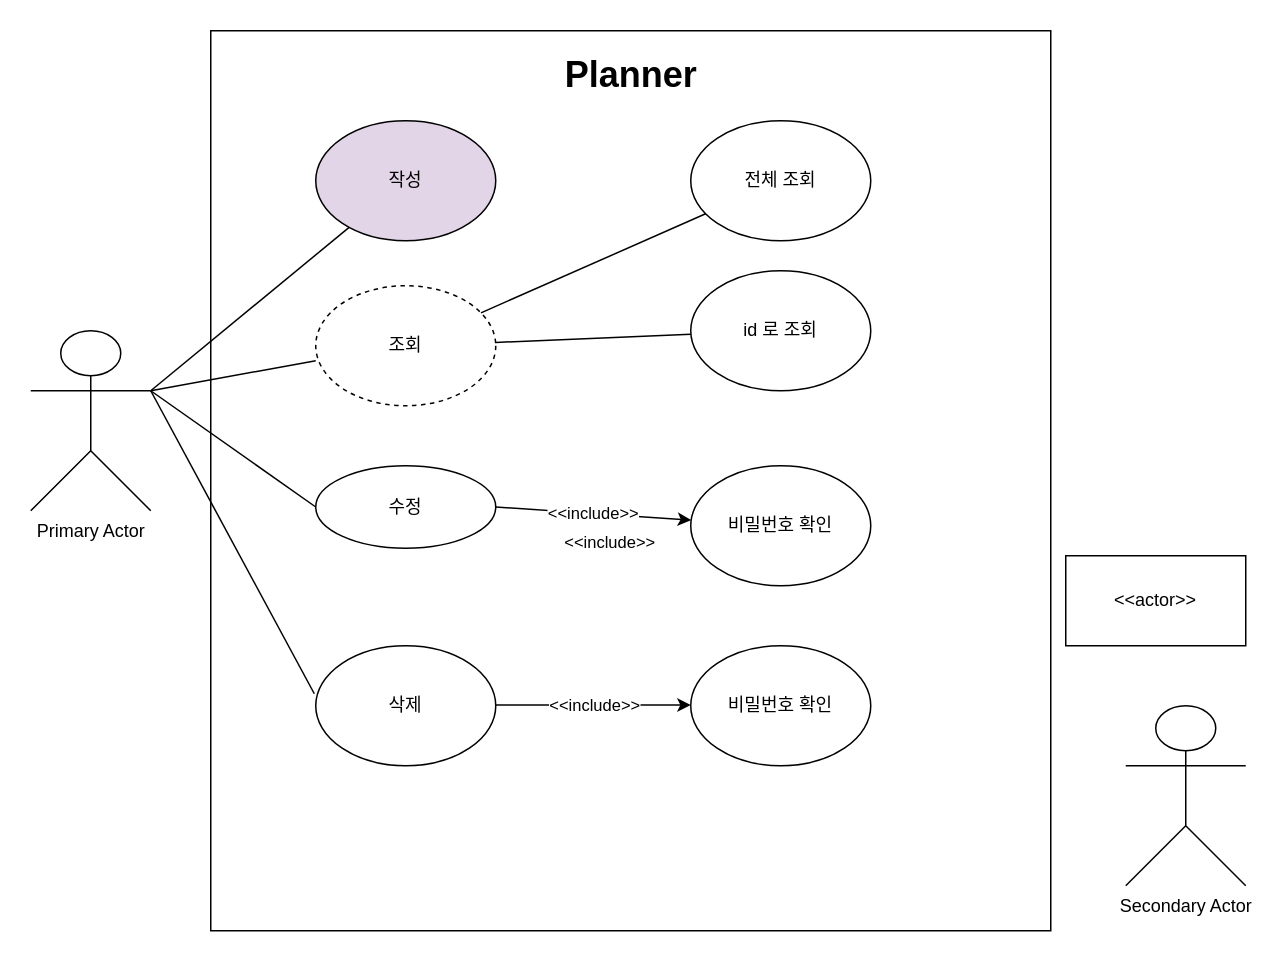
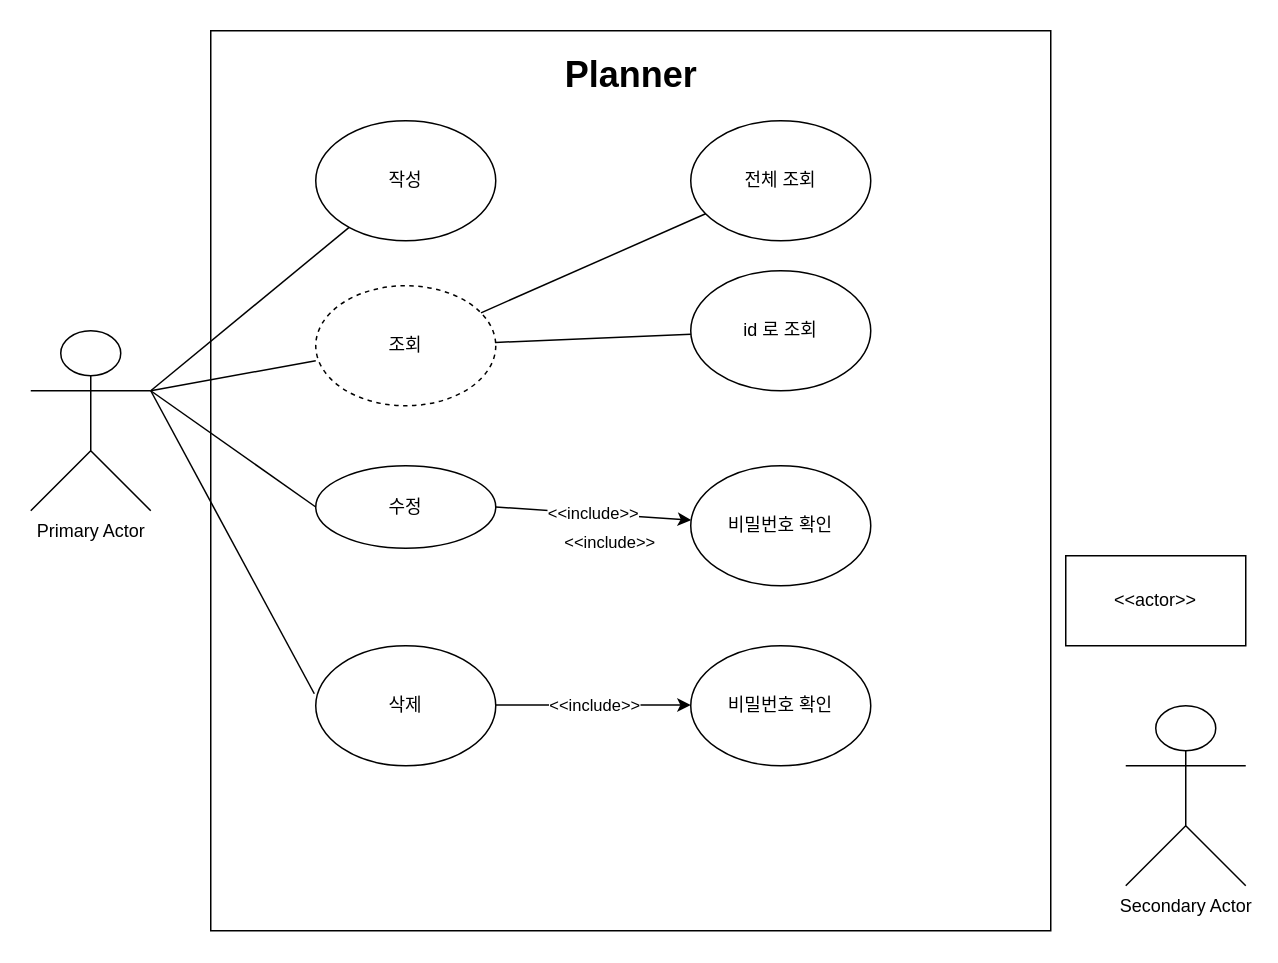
  <mxCell id="0" />
  <mxCell id="1" parent="0" />
  <mxCell id="2" value="" style="rounded=0;whiteSpace=wrap;html=1;" vertex="1" parent="1"><mxGeometry x="140" y="20" width="560" height="600" as="geometry" /></mxCell>
  <mxCell id="3" value="Planner" style="text;strokeColor=none;fillColor=none;html=1;fontSize=24;fontStyle=1;verticalAlign=middle;align=center;" vertex="1" parent="1"><mxGeometry x="370" y="30" width="100" height="40" as="geometry" /></mxCell>
  <mxCell id="4" value="Primary Actor" style="shape=umlActor;verticalLabelPosition=bottom;verticalAlign=top;html=1;outlineConnect=0;" vertex="1" parent="1"><mxGeometry x="20" y="220" width="80" height="120" as="geometry" /></mxCell>
  <mxCell id="5" value="Secondary Actor" style="shape=umlActor;verticalLabelPosition=bottom;verticalAlign=top;html=1;outlineConnect=0;" vertex="1" parent="1"><mxGeometry x="750" y="470" width="80" height="120" as="geometry" /></mxCell>
- <mxCell id="6" value="작성" style="ellipse;whiteSpace=wrap;html=1;fillColor=#e1d5e7;" vertex="1" parent="1"><mxGeometry x="210" y="80" width="120" height="80" as="geometry" /></mxCell>
+ <mxCell id="6" value="작성" style="ellipse;whiteSpace=wrap;html=1;" vertex="1" parent="1"><mxGeometry x="210" y="80" width="120" height="80" as="geometry" /></mxCell>
  <mxCell id="7" value="조회" style="ellipse;whiteSpace=wrap;html=1;dashed=1;" vertex="1" parent="1"><mxGeometry x="210" y="190" width="120" height="80" as="geometry" /></mxCell>
  <mxCell id="8" value="수정" style="ellipse;whiteSpace=wrap;html=1;" vertex="1" parent="1"><mxGeometry x="210" y="310" width="120" height="55" as="geometry" /></mxCell>
  <mxCell id="9" value="삭제" style="ellipse;whiteSpace=wrap;html=1;" vertex="1" parent="1"><mxGeometry x="210" y="430" width="120" height="80" as="geometry" /></mxCell>
  <mxCell id="10" value="&amp;lt;&amp;lt;actor&amp;gt;&amp;gt;" style="rounded=0;whiteSpace=wrap;html=1;" vertex="1" parent="1"><mxGeometry x="710" y="370" width="120" height="60" as="geometry" /></mxCell>
  <mxCell id="11" value="" style="endArrow=classic;html=1;rounded=0;exitX=1;exitY=0.5;exitDx=0;exitDy=0;exitPerimeter=0;" edge="1" parent="1" source="8" target="13"><mxGeometry relative="1" as="geometry"><mxPoint x="340" y="350" as="sourcePoint" /><mxPoint x="420" y="349.5" as="targetPoint" /></mxGeometry></mxCell>
  <mxCell id="12" value="&amp;lt;&amp;lt;include&amp;gt;&amp;gt;" style="edgeLabel;resizable=0;html=1;;align=center;verticalAlign=middle;" connectable="0" vertex="1" parent="11"><mxGeometry relative="1" as="geometry" /></mxCell>
  <mxCell id="13" value="비밀번호 확인" style="ellipse;whiteSpace=wrap;html=1;" vertex="1" parent="1"><mxGeometry x="460" y="310" width="120" height="80" as="geometry" /></mxCell>
  <mxCell id="14" value="" style="endArrow=classic;html=1;rounded=0;exitX=1;exitY=0.5;exitDx=0;exitDy=0;exitPerimeter=0;" edge="1" parent="1"><mxGeometry relative="1" as="geometry"><mxPoint x="330" y="469.5" as="sourcePoint" /><mxPoint x="460" y="469.5" as="targetPoint" /></mxGeometry></mxCell>
  <mxCell id="15" value="&amp;lt;&amp;lt;include&amp;gt;&amp;gt;" style="edgeLabel;resizable=0;html=1;;align=center;verticalAlign=middle;" connectable="0" vertex="1" parent="14"><mxGeometry relative="1" as="geometry" /></mxCell>
  <mxCell id="16" value="비밀번호 확인" style="ellipse;whiteSpace=wrap;html=1;" vertex="1" parent="1"><mxGeometry x="460" y="430" width="120" height="80" as="geometry" /></mxCell>
  <mxCell id="17" value="&amp;lt;&amp;lt;include&amp;gt;&amp;gt;" style="edgeLabel;resizable=0;html=1;;align=center;verticalAlign=middle;" connectable="0" vertex="1" parent="1"><mxGeometry x="405" y="360" as="geometry" /></mxCell>
  <mxCell id="18" value="id 로 조회" style="ellipse;whiteSpace=wrap;html=1;" vertex="1" parent="1"><mxGeometry x="460" y="180" width="120" height="80" as="geometry" /></mxCell>
  <mxCell id="19" value="전체 조회" style="ellipse;whiteSpace=wrap;html=1;" vertex="1" parent="1"><mxGeometry x="460" y="80" width="120" height="80" as="geometry" /></mxCell>
  <mxCell id="20" value="" style="endArrow=none;html=1;rounded=0;" edge="1" parent="1" source="7" target="19"><mxGeometry width="50" height="50" relative="1" as="geometry"><mxPoint x="330" y="230" as="sourcePoint" /><mxPoint x="380" y="180" as="targetPoint" /></mxGeometry></mxCell>
  <mxCell id="21" value="" style="endArrow=none;html=1;rounded=0;" edge="1" parent="1" target="6"><mxGeometry width="50" height="50" relative="1" as="geometry"><mxPoint x="100" y="260" as="sourcePoint" /><mxPoint x="150" y="210" as="targetPoint" /></mxGeometry></mxCell>
  <mxCell id="22" value="" style="endArrow=none;html=1;rounded=0;" edge="1" parent="1" source="7" target="18"><mxGeometry width="50" height="50" relative="1" as="geometry"><mxPoint x="320" y="255" as="sourcePoint" /><mxPoint x="370" y="205" as="targetPoint" /></mxGeometry></mxCell>
  <mxCell id="23" value="" style="endArrow=none;html=1;rounded=0;exitX=1;exitY=0.333;exitDx=0;exitDy=0;exitPerimeter=0;entryX=0;entryY=0.625;entryDx=0;entryDy=0;entryPerimeter=0;" edge="1" parent="1" source="4" target="7"><mxGeometry width="50" height="50" relative="1" as="geometry"><mxPoint x="110" y="270" as="sourcePoint" /><mxPoint x="242" y="161" as="targetPoint" /></mxGeometry></mxCell>
  <mxCell id="24" value="" style="endArrow=none;html=1;rounded=0;entryX=0;entryY=0.5;entryDx=0;entryDy=0;" edge="1" parent="1" target="8"><mxGeometry width="50" height="50" relative="1" as="geometry"><mxPoint x="100" y="260" as="sourcePoint" /><mxPoint x="220" y="250" as="targetPoint" /></mxGeometry></mxCell>
  <mxCell id="25" value="" style="endArrow=none;html=1;rounded=0;entryX=-0.008;entryY=0.4;entryDx=0;entryDy=0;entryPerimeter=0;" edge="1" parent="1" target="9"><mxGeometry width="50" height="50" relative="1" as="geometry"><mxPoint x="100" y="260" as="sourcePoint" /><mxPoint x="210" y="350" as="targetPoint" /></mxGeometry></mxCell>
